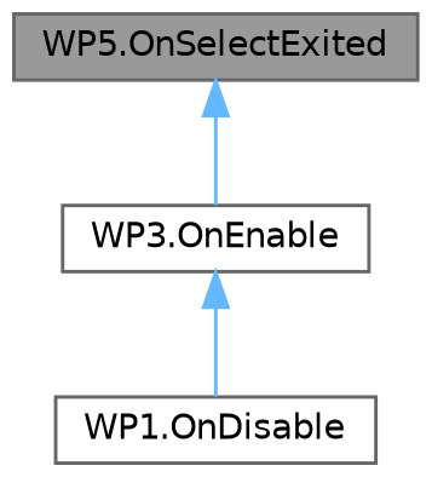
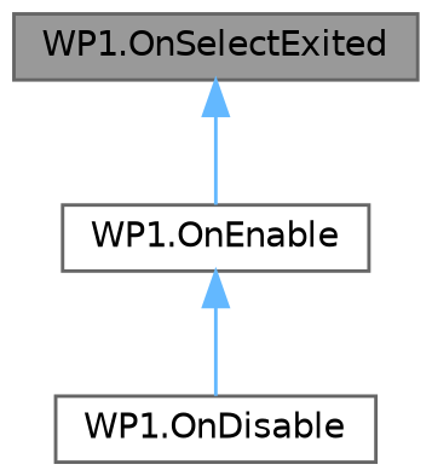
  digraph {
    rankdir=TB
    node [color=grey40 fillcolor=white fontname=Helvetica fontsize=10 shape=box style=filled]
    edge [color=steelblue1 dir=back fontname=Helvetica fontsize=10 labelfontname=Helvetica labelfontsize=10 style=solid]
-   n1 [color=gray40 fillcolor=grey60 fontcolor=black height=0.2 label="WP5.OnSelectExited" width=0.4]
-   n2 [height=0.2 label="WP3.OnEnable" width=0.4]
+   n1 [color=gray40 fillcolor=grey60 fontcolor=black height=0.2 label="WP1.OnSelectExited" width=0.4]
+   n2 [height=0.2 label="WP1.OnEnable" width=0.4]
    n3 [height=0.2 label="WP1.OnDisable" width=0.4]
    n1 -> n2
    n2 -> n3
  }
